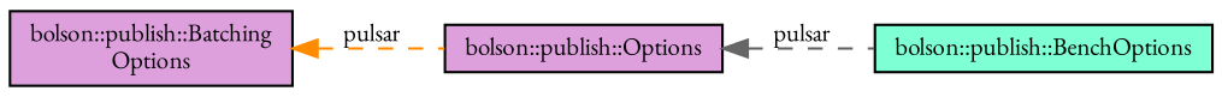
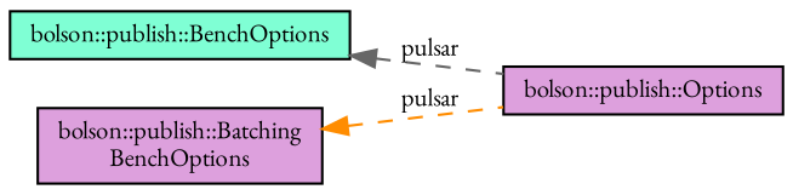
  digraph {
    fontname="EB Garamond"
    rankdir=LR
    node [color=black fillcolor=plum fontname="EB Garamond" fontsize=10 shape=record style=filled]
    edge [dir=back fontname="EB Garamond" fontsize=10 labelfontname=Helvetica labelfontsize=10 style=dashed]
    n1 [fillcolor=aquamarine fontcolor=black height=0.2 label="bolson::publish::BenchOptions" width=0.4]
    n2 [height=0.2 label="bolson::publish::Options" width=0.4]
-   n3 [height=0.2 label="bolson::publish::Batching\lOptions" width=0.4]
-   n2 -> n1 [color=gray40 label=" pulsar"]
+   n3 [height=0.2 label="bolson::publish::Batching\lBenchOptions" width=0.4]
+   n1 -> n2 [color=gray40 label=" pulsar"]
    n3 -> n2 [color=darkorange label=" pulsar"]
  }
